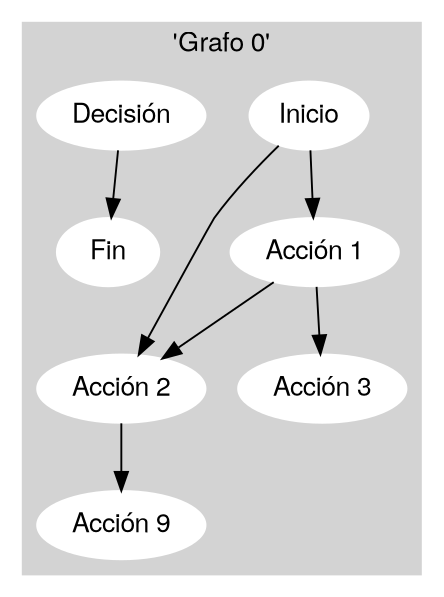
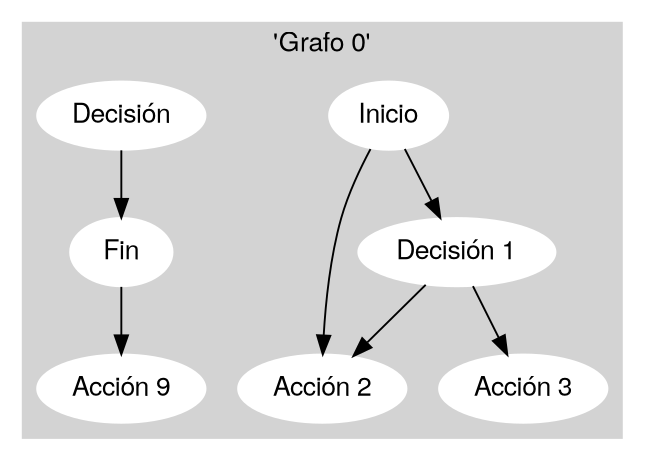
  digraph {
    fontname="Helvetica,Arial,sans-serif"
    node [color=white fontname="Helvetica,Arial,sans-serif" style=filled]
    edge [fontname="Helvetica,Arial,sans-serif"]
    Inicio
-   "Acción 1"
+   "Acción 1" [label="Decisión 1"]
    "Acción 2"
    "Acción 3"
    "Decisión"
    n6 [label="Acción 9"]
    Fin
    subgraph cluster_1 {
      color=lightgrey
      label="'Grafo 0'"
      style=filled
      Inicio
      "Acción 1"
      "Acción 2"
      "Acción 3"
      "Decisión"
      n6
      Fin
    }
    Inicio -> "Acción 1"
    Inicio -> "Acción 2"
    "Acción 1" -> "Acción 2"
    "Acción 1" -> "Acción 3"
-   "Acción 2" -> n6
+   Fin -> n6
    "Decisión" -> Fin
  }
